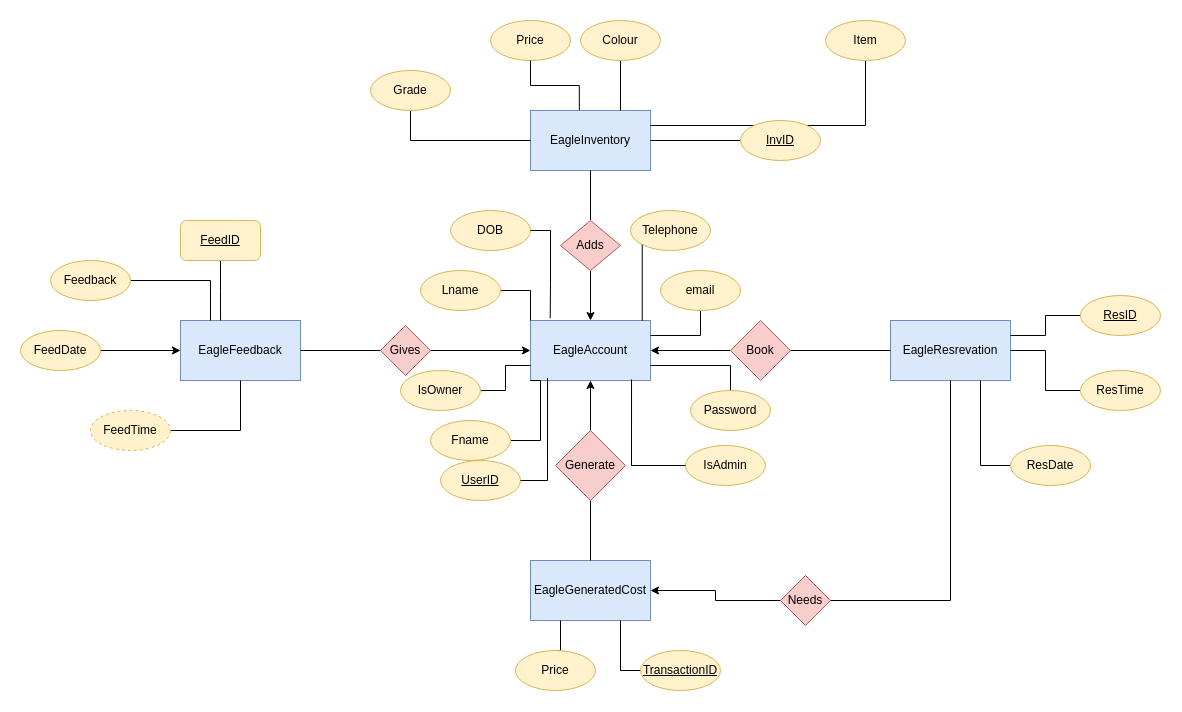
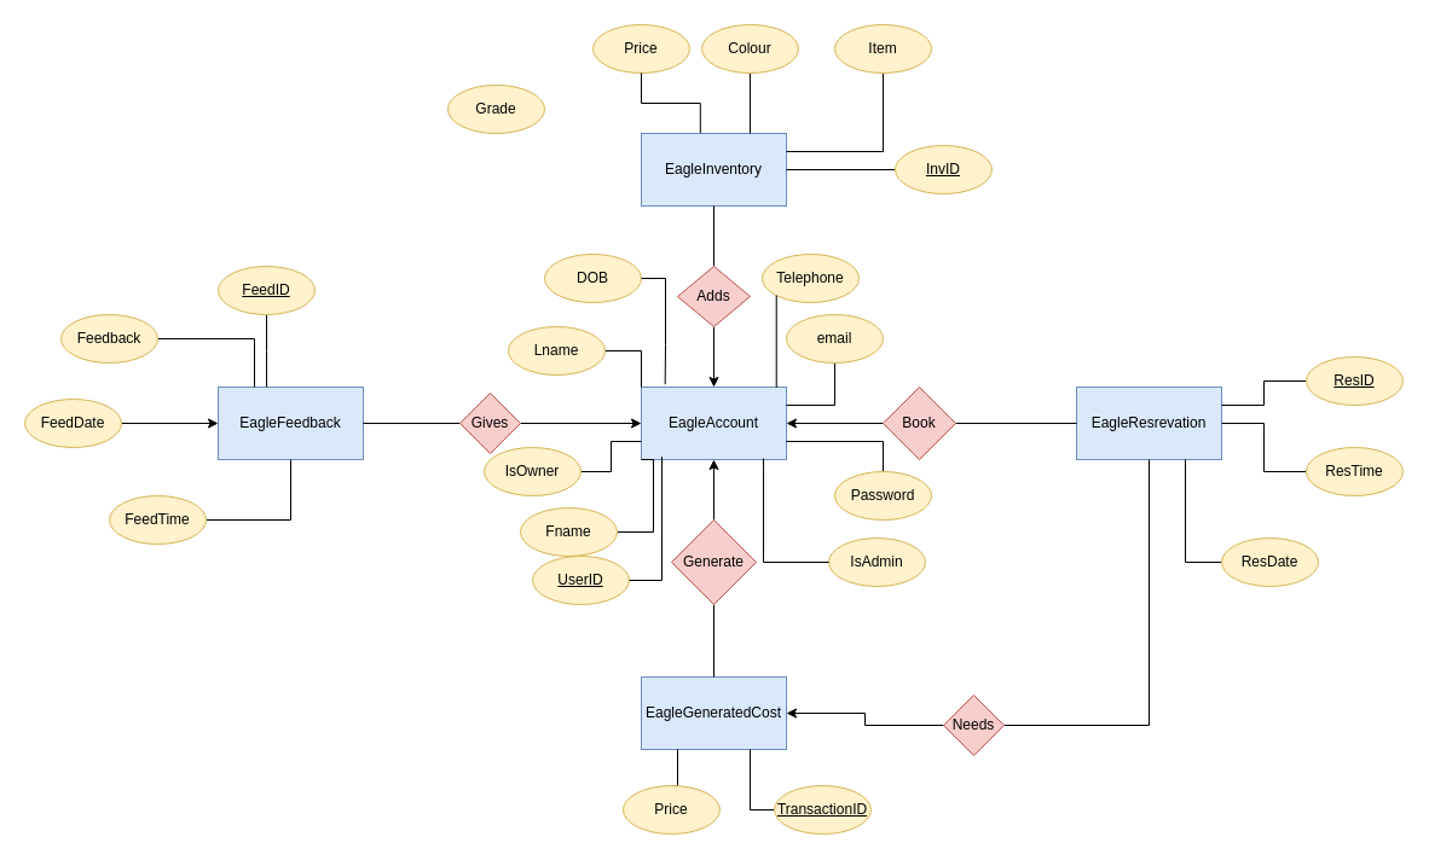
  <mxCell id="0" />
  <mxCell id="1" parent="0" />
  <mxCell id="2" value="EagleAccount" style="rounded=0;whiteSpace=wrap;html=1;fillColor=#dae8fc;strokeColor=#6c8ebf;" parent="1" vertex="1"><mxGeometry x="530" y="320" width="120" height="60" as="geometry" /></mxCell>
  <mxCell id="3" value="EagleResrevation" style="rounded=0;whiteSpace=wrap;html=1;fillColor=#dae8fc;strokeColor=#6c8ebf;" parent="1" vertex="1"><mxGeometry x="890" y="320" width="120" height="60" as="geometry" /></mxCell>
  <mxCell id="4" value="EagleFeedbac&lt;span style=&quot;background-color: initial;&quot;&gt;k&lt;/span&gt;" style="rounded=0;whiteSpace=wrap;html=1;fillColor=#dae8fc;strokeColor=#6c8ebf;" parent="1" vertex="1"><mxGeometry x="180" y="320" width="120" height="60" as="geometry" /></mxCell>
  <mxCell id="5" value="EagleInventory" style="rounded=0;whiteSpace=wrap;html=1;fillColor=#dae8fc;strokeColor=#6c8ebf;" parent="1" vertex="1"><mxGeometry x="530" y="110" width="120" height="60" as="geometry" /></mxCell>
  <mxCell id="6" style="edgeStyle=orthogonalEdgeStyle;rounded=0;orthogonalLoop=1;jettySize=auto;html=1;exitX=1;exitY=0.5;exitDx=0;exitDy=0;entryX=0;entryY=0.5;entryDx=0;entryDy=0;" parent="1" source="8" target="2" edge="1"><mxGeometry relative="1" as="geometry" /></mxCell>
  <mxCell id="7" style="edgeStyle=orthogonalEdgeStyle;rounded=0;orthogonalLoop=1;jettySize=auto;html=1;exitX=0;exitY=0.5;exitDx=0;exitDy=0;entryX=1;entryY=0.5;entryDx=0;entryDy=0;endArrow=none;endFill=0;" parent="1" source="8" target="4" edge="1"><mxGeometry relative="1" as="geometry" /></mxCell>
  <mxCell id="8" value="Gives" style="rhombus;whiteSpace=wrap;html=1;fillColor=#f8cecc;strokeColor=#b85450;" parent="1" vertex="1"><mxGeometry x="380" y="325" width="50" height="50" as="geometry" /></mxCell>
  <mxCell id="9" style="edgeStyle=orthogonalEdgeStyle;rounded=0;orthogonalLoop=1;jettySize=auto;html=1;exitX=1;exitY=0.5;exitDx=0;exitDy=0;entryX=0;entryY=0.5;entryDx=0;entryDy=0;endArrow=none;endFill=0;" parent="1" source="11" target="3" edge="1"><mxGeometry relative="1" as="geometry" /></mxCell>
  <mxCell id="10" style="edgeStyle=orthogonalEdgeStyle;rounded=0;orthogonalLoop=1;jettySize=auto;html=1;exitX=0;exitY=0.5;exitDx=0;exitDy=0;entryX=1;entryY=0.5;entryDx=0;entryDy=0;" parent="1" source="11" target="2" edge="1"><mxGeometry relative="1" as="geometry" /></mxCell>
  <mxCell id="11" value="Book" style="rhombus;whiteSpace=wrap;html=1;fillColor=#f8cecc;strokeColor=#b85450;" parent="1" vertex="1"><mxGeometry x="730" y="320" width="60" height="60" as="geometry" /></mxCell>
  <mxCell id="12" style="edgeStyle=orthogonalEdgeStyle;rounded=0;orthogonalLoop=1;jettySize=auto;html=1;entryX=0.5;entryY=0;entryDx=0;entryDy=0;" parent="1" source="14" target="2" edge="1"><mxGeometry relative="1" as="geometry" /></mxCell>
  <mxCell id="13" style="edgeStyle=orthogonalEdgeStyle;rounded=0;orthogonalLoop=1;jettySize=auto;html=1;exitX=0.5;exitY=0;exitDx=0;exitDy=0;entryX=0.5;entryY=1;entryDx=0;entryDy=0;endArrow=none;endFill=0;" parent="1" source="14" target="5" edge="1"><mxGeometry relative="1" as="geometry" /></mxCell>
  <mxCell id="14" value="Adds" style="rhombus;whiteSpace=wrap;html=1;fillColor=#f8cecc;strokeColor=#b85450;" parent="1" vertex="1"><mxGeometry x="560" y="220" width="60" height="50" as="geometry" /></mxCell>
  <mxCell id="15" value="EagleGeneratedCost" style="rounded=0;whiteSpace=wrap;html=1;fillColor=#dae8fc;strokeColor=#6c8ebf;" parent="1" vertex="1"><mxGeometry x="530" y="560" width="120" height="60" as="geometry" /></mxCell>
  <mxCell id="16" style="edgeStyle=orthogonalEdgeStyle;rounded=0;orthogonalLoop=1;jettySize=auto;html=1;" parent="1" source="18" target="2" edge="1"><mxGeometry relative="1" as="geometry" /></mxCell>
  <mxCell id="17" style="edgeStyle=orthogonalEdgeStyle;rounded=0;orthogonalLoop=1;jettySize=auto;html=1;exitX=0.5;exitY=1;exitDx=0;exitDy=0;entryX=0.5;entryY=0;entryDx=0;entryDy=0;endArrow=none;endFill=0;" parent="1" source="18" target="15" edge="1"><mxGeometry relative="1" as="geometry" /></mxCell>
  <mxCell id="18" value="Generate" style="rhombus;whiteSpace=wrap;html=1;fillColor=#f8cecc;strokeColor=#b85450;" parent="1" vertex="1"><mxGeometry x="555" y="430" width="70" height="70" as="geometry" /></mxCell>
  <mxCell id="19" style="edgeStyle=orthogonalEdgeStyle;rounded=0;orthogonalLoop=1;jettySize=auto;html=1;exitX=0.5;exitY=0;exitDx=0;exitDy=0;entryX=0.25;entryY=1;entryDx=0;entryDy=0;endArrow=none;endFill=0;" parent="1" source="20" target="15" edge="1"><mxGeometry relative="1" as="geometry" /></mxCell>
  <mxCell id="20" value="Price" style="ellipse;whiteSpace=wrap;html=1;fillColor=#fff2cc;strokeColor=#d6b656;" parent="1" vertex="1"><mxGeometry x="515" y="650" width="80" height="40" as="geometry" /></mxCell>
  <mxCell id="21" style="edgeStyle=orthogonalEdgeStyle;rounded=0;orthogonalLoop=1;jettySize=auto;html=1;exitX=0;exitY=0.5;exitDx=0;exitDy=0;entryX=0.75;entryY=1;entryDx=0;entryDy=0;endArrow=none;endFill=0;" parent="1" source="22" target="15" edge="1"><mxGeometry relative="1" as="geometry" /></mxCell>
  <mxCell id="22" value="&lt;u&gt;TransactionID&lt;/u&gt;" style="ellipse;whiteSpace=wrap;html=1;fillColor=#fff2cc;strokeColor=#d6b656;" parent="1" vertex="1"><mxGeometry x="640" y="650" width="80" height="40" as="geometry" /></mxCell>
  <mxCell id="23" style="edgeStyle=orthogonalEdgeStyle;rounded=0;orthogonalLoop=1;jettySize=auto;html=1;exitX=0.5;exitY=1;exitDx=0;exitDy=0;entryX=1;entryY=0.25;entryDx=0;entryDy=0;endArrow=none;endFill=0;" parent="1" source="24" target="5" edge="1"><mxGeometry relative="1" as="geometry" /></mxCell>
- <mxCell id="24" value="Item" style="ellipse;whiteSpace=wrap;html=1;fillColor=#fff2cc;strokeColor=#d6b656;" parent="1" vertex="1"><mxGeometry x="825" y="20" width="80" height="40" as="geometry" /></mxCell>
+ <mxCell id="24" value="Item" style="ellipse;whiteSpace=wrap;html=1;fillColor=#fff2cc;strokeColor=#d6b656;" parent="1" vertex="1"><mxGeometry x="690" y="20" width="80" height="40" as="geometry" /></mxCell>
  <mxCell id="25" style="edgeStyle=orthogonalEdgeStyle;rounded=0;orthogonalLoop=1;jettySize=auto;html=1;exitX=0.5;exitY=1;exitDx=0;exitDy=0;entryX=0.75;entryY=0;entryDx=0;entryDy=0;endArrow=none;endFill=0;" parent="1" source="26" target="5" edge="1"><mxGeometry relative="1" as="geometry" /></mxCell>
  <mxCell id="26" value="Colour" style="ellipse;whiteSpace=wrap;html=1;fillColor=#fff2cc;strokeColor=#d6b656;" parent="1" vertex="1"><mxGeometry x="580" y="20" width="80" height="40" as="geometry" /></mxCell>
  <mxCell id="27" value="Price" style="ellipse;whiteSpace=wrap;html=1;fillColor=#fff2cc;strokeColor=#d6b656;" parent="1" vertex="1"><mxGeometry x="490" y="20" width="80" height="40" as="geometry" /></mxCell>
  <mxCell id="28" style="edgeStyle=orthogonalEdgeStyle;rounded=0;orthogonalLoop=1;jettySize=auto;html=1;exitX=0;exitY=0.5;exitDx=0;exitDy=0;entryX=0.75;entryY=1;entryDx=0;entryDy=0;endArrow=none;endFill=0;" parent="1" source="29" target="3" edge="1"><mxGeometry relative="1" as="geometry" /></mxCell>
  <mxCell id="29" value="ResDate" style="ellipse;whiteSpace=wrap;html=1;fillColor=#fff2cc;strokeColor=#d6b656;" parent="1" vertex="1"><mxGeometry x="1010" y="445" width="80" height="40" as="geometry" /></mxCell>
  <mxCell id="30" style="edgeStyle=orthogonalEdgeStyle;rounded=0;orthogonalLoop=1;jettySize=auto;html=1;exitX=1;exitY=0.5;exitDx=0;exitDy=0;entryX=0.5;entryY=1;entryDx=0;entryDy=0;endArrow=none;endFill=0;" parent="1" source="31" target="4" edge="1"><mxGeometry relative="1" as="geometry" /></mxCell>
- <mxCell id="31" value="FeedTime" style="ellipse;whiteSpace=wrap;html=1;fillColor=#fff2cc;strokeColor=#d6b656;dashed=1;" parent="1" vertex="1"><mxGeometry x="90" y="410" width="80" height="40" as="geometry" /></mxCell>
+ <mxCell id="31" value="FeedTime" style="ellipse;whiteSpace=wrap;html=1;fillColor=#fff2cc;strokeColor=#d6b656;" parent="1" vertex="1"><mxGeometry x="90" y="410" width="80" height="40" as="geometry" /></mxCell>
  <mxCell id="32" style="edgeStyle=orthogonalEdgeStyle;rounded=0;orthogonalLoop=1;jettySize=auto;html=1;exitX=1;exitY=0.5;exitDx=0;exitDy=0;entryX=0;entryY=0.5;entryDx=0;entryDy=0;" parent="1" source="33" target="4" edge="1"><mxGeometry relative="1" as="geometry" /></mxCell>
  <mxCell id="33" value="FeedDate" style="ellipse;whiteSpace=wrap;html=1;fillColor=#fff2cc;strokeColor=#d6b656;" parent="1" vertex="1"><mxGeometry x="20" y="330" width="80" height="40" as="geometry" /></mxCell>
  <mxCell id="34" style="edgeStyle=orthogonalEdgeStyle;rounded=0;orthogonalLoop=1;jettySize=auto;html=1;exitX=1;exitY=0.5;exitDx=0;exitDy=0;entryX=0.25;entryY=0;entryDx=0;entryDy=0;endArrow=none;endFill=0;" parent="1" source="35" target="4" edge="1"><mxGeometry relative="1" as="geometry" /></mxCell>
  <mxCell id="35" value="Feedback" style="ellipse;whiteSpace=wrap;html=1;fillColor=#fff2cc;strokeColor=#d6b656;" parent="1" vertex="1"><mxGeometry x="50" y="260" width="80" height="40" as="geometry" /></mxCell>
  <mxCell id="36" style="edgeStyle=orthogonalEdgeStyle;rounded=0;orthogonalLoop=1;jettySize=auto;html=1;exitX=0;exitY=0.5;exitDx=0;exitDy=0;entryX=1;entryY=0.5;entryDx=0;entryDy=0;endArrow=none;endFill=0;" parent="1" source="37" target="3" edge="1"><mxGeometry relative="1" as="geometry" /></mxCell>
  <mxCell id="37" value="ResTime" style="ellipse;whiteSpace=wrap;html=1;fillColor=#fff2cc;strokeColor=#d6b656;" parent="1" vertex="1"><mxGeometry x="1080" y="370" width="80" height="40" as="geometry" /></mxCell>
  <mxCell id="38" style="edgeStyle=orthogonalEdgeStyle;rounded=0;orthogonalLoop=1;jettySize=auto;html=1;exitX=0;exitY=0.5;exitDx=0;exitDy=0;entryX=1;entryY=0.25;entryDx=0;entryDy=0;endArrow=none;endFill=0;" parent="1" source="39" target="3" edge="1"><mxGeometry relative="1" as="geometry" /></mxCell>
  <mxCell id="39" value="&lt;u&gt;ResID&lt;/u&gt;" style="ellipse;whiteSpace=wrap;html=1;fillColor=#fff2cc;strokeColor=#d6b656;" parent="1" vertex="1"><mxGeometry x="1080" y="295" width="80" height="40" as="geometry" /></mxCell>
  <mxCell id="40" style="edgeStyle=orthogonalEdgeStyle;rounded=0;orthogonalLoop=1;jettySize=auto;html=1;exitX=0;exitY=0.5;exitDx=0;exitDy=0;entryX=1;entryY=0.5;entryDx=0;entryDy=0;endArrow=none;endFill=0;" parent="1" source="41" target="5" edge="1"><mxGeometry relative="1" as="geometry" /></mxCell>
  <mxCell id="41" value="&lt;u&gt;InvID&lt;/u&gt;" style="ellipse;whiteSpace=wrap;html=1;fillColor=#fff2cc;strokeColor=#d6b656;" parent="1" vertex="1"><mxGeometry x="740" y="120" width="80" height="40" as="geometry" /></mxCell>
  <mxCell id="42" style="edgeStyle=orthogonalEdgeStyle;rounded=0;orthogonalLoop=1;jettySize=auto;html=1;exitX=0.5;exitY=0;exitDx=0;exitDy=0;entryX=1;entryY=0.75;entryDx=0;entryDy=0;endArrow=none;endFill=0;" parent="1" source="43" target="2" edge="1"><mxGeometry relative="1" as="geometry" /></mxCell>
  <mxCell id="43" value="Password" style="ellipse;whiteSpace=wrap;html=1;fillColor=#fff2cc;strokeColor=#d6b656;" parent="1" vertex="1"><mxGeometry x="690" y="390" width="80" height="40" as="geometry" /></mxCell>
  <mxCell id="44" value="IsAdmin" style="ellipse;whiteSpace=wrap;html=1;fillColor=#fff2cc;strokeColor=#d6b656;" parent="1" vertex="1"><mxGeometry x="685" y="445" width="80" height="40" as="geometry" /></mxCell>
  <mxCell id="45" style="edgeStyle=orthogonalEdgeStyle;rounded=0;orthogonalLoop=1;jettySize=auto;html=1;exitX=1;exitY=0.5;exitDx=0;exitDy=0;entryX=0;entryY=1;entryDx=0;entryDy=0;endArrow=none;endFill=0;" parent="1" source="46" target="2" edge="1"><mxGeometry relative="1" as="geometry"><Array as="points"><mxPoint x="540" y="440" /><mxPoint x="540" y="380" /></Array></mxGeometry></mxCell>
  <mxCell id="46" value="Fname" style="ellipse;whiteSpace=wrap;html=1;fillColor=#fff2cc;strokeColor=#d6b656;" parent="1" vertex="1"><mxGeometry x="430" y="420" width="80" height="40" as="geometry" /></mxCell>
  <mxCell id="47" value="&lt;u&gt;UserID&lt;/u&gt;" style="ellipse;whiteSpace=wrap;html=1;fillColor=#fff2cc;strokeColor=#d6b656;" parent="1" vertex="1"><mxGeometry x="440" y="460" width="80" height="40" as="geometry" /></mxCell>
  <mxCell id="48" style="edgeStyle=orthogonalEdgeStyle;rounded=0;orthogonalLoop=1;jettySize=auto;html=1;exitX=1;exitY=0.5;exitDx=0;exitDy=0;entryX=0;entryY=0;entryDx=0;entryDy=0;endArrow=none;endFill=0;" parent="1" source="49" target="2" edge="1"><mxGeometry relative="1" as="geometry" /></mxCell>
  <mxCell id="49" value="Lname" style="ellipse;whiteSpace=wrap;html=1;fillColor=#fff2cc;strokeColor=#d6b656;" parent="1" vertex="1"><mxGeometry x="420" y="270" width="80" height="40" as="geometry" /></mxCell>
  <mxCell id="50" value="DOB" style="ellipse;whiteSpace=wrap;html=1;fillColor=#fff2cc;strokeColor=#d6b656;" parent="1" vertex="1"><mxGeometry x="450" y="210" width="80" height="40" as="geometry" /></mxCell>
  <mxCell id="51" value="Telephone" style="ellipse;whiteSpace=wrap;html=1;fillColor=#fff2cc;strokeColor=#d6b656;" parent="1" vertex="1"><mxGeometry x="630" y="210" width="80" height="40" as="geometry" /></mxCell>
  <mxCell id="52" style="edgeStyle=orthogonalEdgeStyle;rounded=0;orthogonalLoop=1;jettySize=auto;html=1;exitX=0.5;exitY=1;exitDx=0;exitDy=0;entryX=1;entryY=0.25;entryDx=0;entryDy=0;endArrow=none;endFill=0;" parent="1" source="53" target="2" edge="1"><mxGeometry relative="1" as="geometry" /></mxCell>
- <mxCell id="53" value="email" style="ellipse;whiteSpace=wrap;html=1;fillColor=#fff2cc;strokeColor=#d6b656;" parent="1" vertex="1"><mxGeometry x="660" y="270" width="80" height="40" as="geometry" /></mxCell>
+ <mxCell id="53" value="email" style="ellipse;whiteSpace=wrap;html=1;fillColor=#fff2cc;strokeColor=#d6b656;" parent="1" vertex="1"><mxGeometry x="650" y="260" width="80" height="40" as="geometry" /></mxCell>
  <mxCell id="54" style="edgeStyle=orthogonalEdgeStyle;rounded=0;orthogonalLoop=1;jettySize=auto;html=1;exitX=0;exitY=0.5;exitDx=0;exitDy=0;entryX=1;entryY=0.5;entryDx=0;entryDy=0;" parent="1" source="56" target="15" edge="1"><mxGeometry relative="1" as="geometry" /></mxCell>
  <mxCell id="55" style="edgeStyle=orthogonalEdgeStyle;rounded=0;orthogonalLoop=1;jettySize=auto;html=1;exitX=1;exitY=0.5;exitDx=0;exitDy=0;entryX=0.5;entryY=1;entryDx=0;entryDy=0;endArrow=none;endFill=0;" parent="1" source="56" target="3" edge="1"><mxGeometry relative="1" as="geometry" /></mxCell>
  <mxCell id="56" value="Needs" style="rhombus;whiteSpace=wrap;html=1;fillColor=#f8cecc;strokeColor=#b85450;" parent="1" vertex="1"><mxGeometry x="780" y="575" width="50" height="50" as="geometry" /></mxCell>
  <mxCell id="57" style="edgeStyle=orthogonalEdgeStyle;rounded=0;orthogonalLoop=1;jettySize=auto;html=1;entryX=0.842;entryY=0.983;entryDx=0;entryDy=0;entryPerimeter=0;endArrow=none;endFill=0;" parent="1" source="44" target="2" edge="1"><mxGeometry relative="1" as="geometry" /></mxCell>
  <mxCell id="58" style="edgeStyle=orthogonalEdgeStyle;rounded=0;orthogonalLoop=1;jettySize=auto;html=1;exitX=1;exitY=0.5;exitDx=0;exitDy=0;entryX=0.142;entryY=0.961;entryDx=0;entryDy=0;entryPerimeter=0;endArrow=none;endFill=0;" parent="1" source="47" target="2" edge="1"><mxGeometry relative="1" as="geometry" /></mxCell>
  <mxCell id="59" style="edgeStyle=orthogonalEdgeStyle;rounded=0;orthogonalLoop=1;jettySize=auto;html=1;exitX=1;exitY=0.5;exitDx=0;exitDy=0;entryX=0.164;entryY=-0.039;entryDx=0;entryDy=0;entryPerimeter=0;endArrow=none;endFill=0;" parent="1" source="50" target="2" edge="1"><mxGeometry relative="1" as="geometry" /></mxCell>
  <mxCell id="60" style="edgeStyle=orthogonalEdgeStyle;rounded=0;orthogonalLoop=1;jettySize=auto;html=1;exitX=0;exitY=1;exitDx=0;exitDy=0;entryX=0.931;entryY=0.006;entryDx=0;entryDy=0;entryPerimeter=0;endArrow=none;endFill=0;" parent="1" source="51" target="2" edge="1"><mxGeometry relative="1" as="geometry" /></mxCell>
  <mxCell id="61" style="edgeStyle=orthogonalEdgeStyle;rounded=0;orthogonalLoop=1;jettySize=auto;html=1;exitX=0.5;exitY=1;exitDx=0;exitDy=0;entryX=0.407;entryY=-0.006;entryDx=0;entryDy=0;entryPerimeter=0;endArrow=none;endFill=0;" parent="1" source="27" target="5" edge="1"><mxGeometry relative="1" as="geometry" /></mxCell>
  <mxCell id="62" style="edgeStyle=orthogonalEdgeStyle;rounded=0;orthogonalLoop=1;jettySize=auto;html=1;exitX=0.5;exitY=1;exitDx=0;exitDy=0;endArrow=none;endFill=0;" parent="1" source="63" edge="1"><mxGeometry relative="1" as="geometry"><mxPoint x="220.048" y="320" as="targetPoint" /></mxGeometry></mxCell>
- <mxCell id="63" value="&lt;u&gt;FeedID&lt;/u&gt;" style="whiteSpace=wrap;html=1;fillColor=#fff2cc;strokeColor=#d6b656;rounded=1;" parent="1" vertex="1"><mxGeometry x="180" y="220" width="80" height="40" as="geometry" /></mxCell>
- <mxCell id="64" style="edgeStyle=orthogonalEdgeStyle;rounded=0;orthogonalLoop=1;jettySize=auto;html=1;exitX=0.5;exitY=1;exitDx=0;exitDy=0;entryX=0;entryY=0.5;entryDx=0;entryDy=0;endArrow=none;endFill=0;" parent="1" source="65" target="5" edge="1"><mxGeometry relative="1" as="geometry" /></mxCell>
+ <mxCell id="63" value="&lt;u&gt;FeedID&lt;/u&gt;" style="ellipse;whiteSpace=wrap;html=1;fillColor=#fff2cc;strokeColor=#d6b656;" parent="1" vertex="1"><mxGeometry x="180" y="220" width="80" height="40" as="geometry" /></mxCell>
  <mxCell id="65" value="Grade" style="ellipse;whiteSpace=wrap;html=1;fillColor=#fff2cc;strokeColor=#d6b656;" parent="1" vertex="1"><mxGeometry x="370" y="70" width="80" height="40" as="geometry" /></mxCell>
  <mxCell id="66" style="edgeStyle=orthogonalEdgeStyle;rounded=0;orthogonalLoop=1;jettySize=auto;html=1;exitX=1;exitY=0.5;exitDx=0;exitDy=0;entryX=0;entryY=0.75;entryDx=0;entryDy=0;endArrow=none;endFill=0;" edge="1" parent="1" source="67" target="2"><mxGeometry relative="1" as="geometry" /></mxCell>
  <mxCell id="67" value="IsOwner" style="ellipse;whiteSpace=wrap;html=1;fillColor=#fff2cc;strokeColor=#d6b656;" vertex="1" parent="1"><mxGeometry x="400" y="370" width="80" height="40" as="geometry" /></mxCell>
